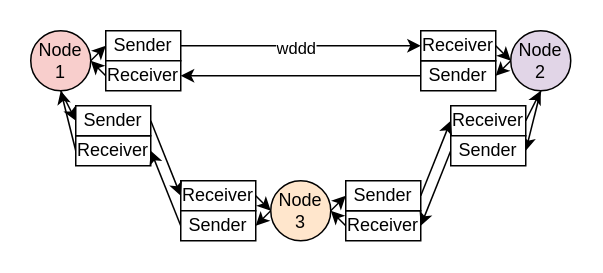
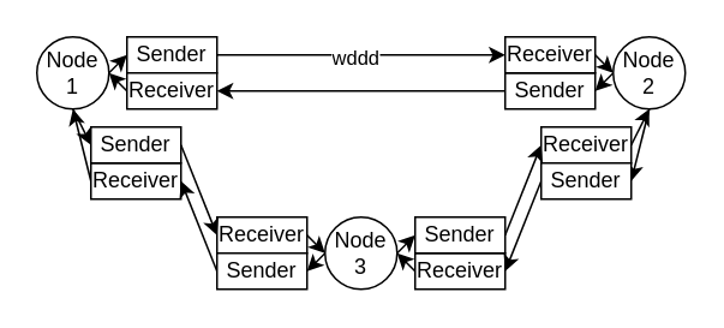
  <mxCell id="0" />
  <mxCell id="1" parent="0" />
  <mxCell id="2" style="edgeStyle=none;rounded=0;orthogonalLoop=1;jettySize=auto;html=1;exitX=1;exitY=0.5;exitDx=0;exitDy=0;entryX=0;entryY=0.5;entryDx=0;entryDy=0;" edge="1" parent="1" source="4" target="35"><mxGeometry relative="1" as="geometry" /></mxCell>
  <mxCell id="3" style="edgeStyle=none;rounded=0;orthogonalLoop=1;jettySize=auto;html=1;exitX=0;exitY=0.5;exitDx=0;exitDy=0;entryX=1;entryY=0.5;entryDx=0;entryDy=0;" edge="1" parent="1" source="4" target="33"><mxGeometry relative="1" as="geometry" /></mxCell>
- <mxCell id="4" value="Node 3" style="ellipse;whiteSpace=wrap;html=1;aspect=fixed;fillColor=#ffe6cc;" vertex="1" parent="1"><mxGeometry x="180" y="120" width="40" height="40" as="geometry" /></mxCell>
+ <mxCell id="4" value="Node 3" style="ellipse;whiteSpace=wrap;html=1;aspect=fixed;" vertex="1" parent="1"><mxGeometry x="180" y="120" width="40" height="40" as="geometry" /></mxCell>
  <mxCell id="5" style="edgeStyle=none;rounded=0;orthogonalLoop=1;jettySize=auto;html=1;exitX=1;exitY=0.5;exitDx=0;exitDy=0;entryX=0;entryY=0.5;entryDx=0;entryDy=0;" edge="1" parent="1" source="7" target="13"><mxGeometry relative="1" as="geometry" /></mxCell>
  <mxCell id="6" style="edgeStyle=none;rounded=0;orthogonalLoop=1;jettySize=auto;html=1;exitX=0.5;exitY=1;exitDx=0;exitDy=0;entryX=0;entryY=0.5;entryDx=0;entryDy=0;" edge="1" parent="1" source="7" target="31"><mxGeometry relative="1" as="geometry" /></mxCell>
- <mxCell id="7" value="Node 1" style="ellipse;whiteSpace=wrap;html=1;aspect=fixed;fillColor=#f8cecc;" vertex="1" parent="1"><mxGeometry x="20" y="20" width="40" height="40" as="geometry" /></mxCell>
+ <mxCell id="7" value="Node 1" style="ellipse;whiteSpace=wrap;html=1;aspect=fixed;" vertex="1" parent="1"><mxGeometry x="20" y="20" width="40" height="40" as="geometry" /></mxCell>
  <mxCell id="8" style="edgeStyle=none;rounded=0;orthogonalLoop=1;jettySize=auto;html=1;exitX=0;exitY=0.5;exitDx=0;exitDy=0;entryX=1;entryY=0.5;entryDx=0;entryDy=0;" edge="1" parent="1" source="10" target="17"><mxGeometry relative="1" as="geometry" /></mxCell>
  <mxCell id="9" style="edgeStyle=none;rounded=0;orthogonalLoop=1;jettySize=auto;html=1;exitX=0.5;exitY=1;exitDx=0;exitDy=0;entryX=1;entryY=0.5;entryDx=0;entryDy=0;" edge="1" parent="1" source="10" target="27"><mxGeometry relative="1" as="geometry" /></mxCell>
- <mxCell id="10" value="Node 2" style="ellipse;whiteSpace=wrap;html=1;aspect=fixed;fillColor=#e1d5e7;" vertex="1" parent="1"><mxGeometry x="340" y="20" width="40" height="40" as="geometry" /></mxCell>
+ <mxCell id="10" value="Node 2" style="ellipse;whiteSpace=wrap;html=1;aspect=fixed;" vertex="1" parent="1"><mxGeometry x="340" y="20" width="40" height="40" as="geometry" /></mxCell>
  <mxCell id="11" style="edgeStyle=none;rounded=0;orthogonalLoop=1;jettySize=auto;html=1;exitX=1;exitY=0.5;exitDx=0;exitDy=0;entryX=0;entryY=0.5;entryDx=0;entryDy=0;" edge="1" parent="1" source="13" target="19"><mxGeometry relative="1" as="geometry" /></mxCell>
  <mxCell id="12" value="wddd" style="edgeLabel;html=1;align=center;verticalAlign=middle;resizable=0;points=[];" vertex="1" connectable="0" parent="11"><mxGeometry x="-0.05" y="-1" relative="1" as="geometry"><mxPoint as="offset" /></mxGeometry></mxCell>
  <mxCell id="13" value="Sender" style="rounded=0;whiteSpace=wrap;html=1;" vertex="1" parent="1"><mxGeometry x="70" y="20" width="50" height="20" as="geometry" /></mxCell>
  <mxCell id="14" style="edgeStyle=none;rounded=0;orthogonalLoop=1;jettySize=auto;html=1;exitX=0;exitY=0.5;exitDx=0;exitDy=0;entryX=1;entryY=0.5;entryDx=0;entryDy=0;" edge="1" parent="1" source="15" target="7"><mxGeometry relative="1" as="geometry" /></mxCell>
  <mxCell id="15" value="Receiver" style="rounded=0;whiteSpace=wrap;html=1;" vertex="1" parent="1"><mxGeometry x="70" y="40" width="50" height="20" as="geometry" /></mxCell>
  <mxCell id="16" style="edgeStyle=none;rounded=0;orthogonalLoop=1;jettySize=auto;html=1;exitX=0;exitY=0.5;exitDx=0;exitDy=0;entryX=1;entryY=0.5;entryDx=0;entryDy=0;" edge="1" parent="1" source="17" target="15"><mxGeometry relative="1" as="geometry" /></mxCell>
  <mxCell id="17" value="Sender" style="rounded=0;whiteSpace=wrap;html=1;" vertex="1" parent="1"><mxGeometry x="280" y="40" width="50" height="20" as="geometry" /></mxCell>
  <mxCell id="18" style="edgeStyle=none;rounded=0;orthogonalLoop=1;jettySize=auto;html=1;exitX=1;exitY=0.5;exitDx=0;exitDy=0;entryX=0;entryY=0.5;entryDx=0;entryDy=0;" edge="1" parent="1" source="19" target="10"><mxGeometry relative="1" as="geometry" /></mxCell>
  <mxCell id="19" value="Receiver" style="rounded=0;whiteSpace=wrap;html=1;" vertex="1" parent="1"><mxGeometry x="280" y="20" width="50" height="20" as="geometry" /></mxCell>
  <mxCell id="20" style="edgeStyle=none;rounded=0;orthogonalLoop=1;jettySize=auto;html=1;exitX=0;exitY=0.5;exitDx=0;exitDy=0;entryX=1;entryY=0.5;entryDx=0;entryDy=0;" edge="1" parent="1" source="21" target="4"><mxGeometry relative="1" as="geometry" /></mxCell>
  <mxCell id="21" value="Receiver" style="rounded=0;whiteSpace=wrap;html=1;" vertex="1" parent="1"><mxGeometry x="230" y="140" width="50" height="20" as="geometry" /></mxCell>
  <mxCell id="22" style="edgeStyle=none;rounded=0;orthogonalLoop=1;jettySize=auto;html=1;exitX=1;exitY=0.5;exitDx=0;exitDy=0;entryX=0;entryY=0.5;entryDx=0;entryDy=0;" edge="1" parent="1" source="23" target="4"><mxGeometry relative="1" as="geometry" /></mxCell>
  <mxCell id="23" value="Receiver" style="rounded=0;whiteSpace=wrap;html=1;" vertex="1" parent="1"><mxGeometry x="120" y="120" width="50" height="20" as="geometry" /></mxCell>
  <mxCell id="24" style="edgeStyle=none;rounded=0;orthogonalLoop=1;jettySize=auto;html=1;exitX=1;exitY=0.5;exitDx=0;exitDy=0;entryX=0.5;entryY=1;entryDx=0;entryDy=0;" edge="1" parent="1" source="25" target="10"><mxGeometry relative="1" as="geometry" /></mxCell>
  <mxCell id="25" value="Receiver" style="rounded=0;whiteSpace=wrap;html=1;" vertex="1" parent="1"><mxGeometry x="300" y="70" width="50" height="20" as="geometry" /></mxCell>
  <mxCell id="26" style="edgeStyle=none;rounded=0;orthogonalLoop=1;jettySize=auto;html=1;exitX=0;exitY=0.5;exitDx=0;exitDy=0;entryX=1;entryY=0.5;entryDx=0;entryDy=0;" edge="1" parent="1" source="27" target="21"><mxGeometry relative="1" as="geometry" /></mxCell>
  <mxCell id="27" value="Sender" style="rounded=0;whiteSpace=wrap;html=1;" vertex="1" parent="1"><mxGeometry x="300" y="90" width="50" height="20" as="geometry" /></mxCell>
  <mxCell id="28" style="edgeStyle=none;rounded=0;orthogonalLoop=1;jettySize=auto;html=1;exitX=0;exitY=0.5;exitDx=0;exitDy=0;entryX=0.5;entryY=1;entryDx=0;entryDy=0;" edge="1" parent="1" source="29" target="7"><mxGeometry relative="1" as="geometry" /></mxCell>
  <mxCell id="29" value="Receiver" style="rounded=0;whiteSpace=wrap;html=1;" vertex="1" parent="1"><mxGeometry x="50" y="90" width="50" height="20" as="geometry" /></mxCell>
  <mxCell id="30" style="edgeStyle=none;rounded=0;orthogonalLoop=1;jettySize=auto;html=1;exitX=1;exitY=0.5;exitDx=0;exitDy=0;entryX=0;entryY=0.5;entryDx=0;entryDy=0;" edge="1" parent="1" source="31" target="23"><mxGeometry relative="1" as="geometry" /></mxCell>
  <mxCell id="31" value="Sender" style="rounded=0;whiteSpace=wrap;html=1;" vertex="1" parent="1"><mxGeometry x="50" y="70" width="50" height="20" as="geometry" /></mxCell>
  <mxCell id="32" style="edgeStyle=none;rounded=0;orthogonalLoop=1;jettySize=auto;html=1;exitX=0;exitY=0.5;exitDx=0;exitDy=0;entryX=1;entryY=0.5;entryDx=0;entryDy=0;" edge="1" parent="1" source="33" target="29"><mxGeometry relative="1" as="geometry" /></mxCell>
  <mxCell id="33" value="Sender" style="rounded=0;whiteSpace=wrap;html=1;" vertex="1" parent="1"><mxGeometry x="120" y="140" width="50" height="20" as="geometry" /></mxCell>
  <mxCell id="34" style="edgeStyle=none;rounded=0;orthogonalLoop=1;jettySize=auto;html=1;exitX=1;exitY=0.5;exitDx=0;exitDy=0;entryX=0;entryY=0.5;entryDx=0;entryDy=0;" edge="1" parent="1" source="35" target="25"><mxGeometry relative="1" as="geometry" /></mxCell>
  <mxCell id="35" value="Sender" style="rounded=0;whiteSpace=wrap;html=1;" vertex="1" parent="1"><mxGeometry x="230" y="120" width="50" height="20" as="geometry" /></mxCell>
